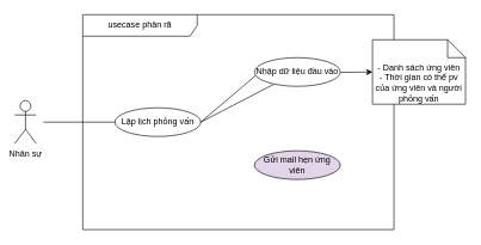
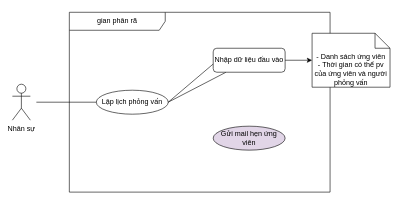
  <mxCell id="0" />
  <mxCell id="1" parent="0" />
- <mxCell id="2" value="usecase phân rã" style="shape=umlFrame;whiteSpace=wrap;html=1;pointerEvents=0;recursiveResize=0;container=1;collapsible=0;width=160;" parent="1" vertex="1"><mxGeometry x="115" y="20" width="435" height="300" as="geometry" /></mxCell>
+ <mxCell id="2" value="gian phân rã" style="shape=umlFrame;whiteSpace=wrap;html=1;pointerEvents=0;recursiveResize=0;container=1;collapsible=0;width=160;" parent="1" vertex="1"><mxGeometry x="115" y="20" width="435" height="300" as="geometry" /></mxCell>
  <mxCell id="3" value="Lập lịch phỏng vấn" style="ellipse;whiteSpace=wrap;html=1;" parent="2" vertex="1"><mxGeometry x="45" y="130" width="120" height="40" as="geometry" /></mxCell>
  <mxCell id="4" value="Gửi mail hẹn ứng viên" style="ellipse;whiteSpace=wrap;html=1;fillColor=#e1d5e7;" parent="2" vertex="1"><mxGeometry x="240" y="190" width="120" height="40" as="geometry" /></mxCell>
  <mxCell id="5" value="" style="endArrow=none;startArrow=none;endFill=0;startFill=0;endSize=8;html=1;verticalAlign=bottom;labelBackgroundColor=none;strokeWidth=1;entryX=0;entryY=1;entryDx=0;entryDy=0;exitX=1;exitY=0.5;exitDx=0;exitDy=0;" parent="2" source="3" edge="1"><mxGeometry width="160" relative="1" as="geometry"><mxPoint x="-65" y="120" as="sourcePoint" /><mxPoint x="242.574" y="84.142" as="targetPoint" /></mxGeometry></mxCell>
  <mxCell id="6" value="" style="endArrow=none;startArrow=none;endFill=0;startFill=0;endSize=8;html=1;verticalAlign=bottom;labelBackgroundColor=none;strokeWidth=1;exitX=1;exitY=0.5;exitDx=0;exitDy=0;" parent="2" source="3" target="7" edge="1"><mxGeometry width="160" relative="1" as="geometry"><mxPoint x="-55" y="130" as="sourcePoint" /><mxPoint x="75" y="130" as="targetPoint" /></mxGeometry></mxCell>
- <mxCell id="7" value="Nhập dữ liệu đầu vào" style="ellipse;whiteSpace=wrap;html=1;" parent="2" vertex="1"><mxGeometry x="240" y="60" width="120" height="40" as="geometry" /></mxCell>
+ <mxCell id="7" value="Nhập dữ liệu đầu vào" style="whiteSpace=wrap;html=1;rounded=1;" parent="2" vertex="1"><mxGeometry x="240" y="60" width="120" height="40" as="geometry" /></mxCell>
  <mxCell id="8" value="Nhân sự" style="shape=umlActor;verticalLabelPosition=bottom;verticalAlign=top;html=1;" parent="1" vertex="1"><mxGeometry x="20" y="140" width="30" height="60" as="geometry" /></mxCell>
  <mxCell id="9" value="" style="endArrow=none;startArrow=none;endFill=0;startFill=0;endSize=8;html=1;verticalAlign=bottom;labelBackgroundColor=none;strokeWidth=1;entryX=0;entryY=0.5;entryDx=0;entryDy=0;" parent="1" target="3" edge="1"><mxGeometry width="160" relative="1" as="geometry"><mxPoint x="60" y="170" as="sourcePoint" /><mxPoint x="170" y="130" as="targetPoint" /></mxGeometry></mxCell>
  <mxCell id="10" value="- Danh sách ứng viên&lt;br&gt;- Thời gian có thể pv của ứng viên và người phỏng vấn" style="shape=note2;boundedLbl=1;whiteSpace=wrap;html=1;size=25;verticalAlign=top;align=center;" parent="1" vertex="1"><mxGeometry x="520" y="55" width="130" height="90" as="geometry" /></mxCell>
  <mxCell id="11" value="" style="edgeStyle=none;html=1;" edge="1" parent="1" source="7" target="10"><mxGeometry relative="1" as="geometry" /></mxCell>
